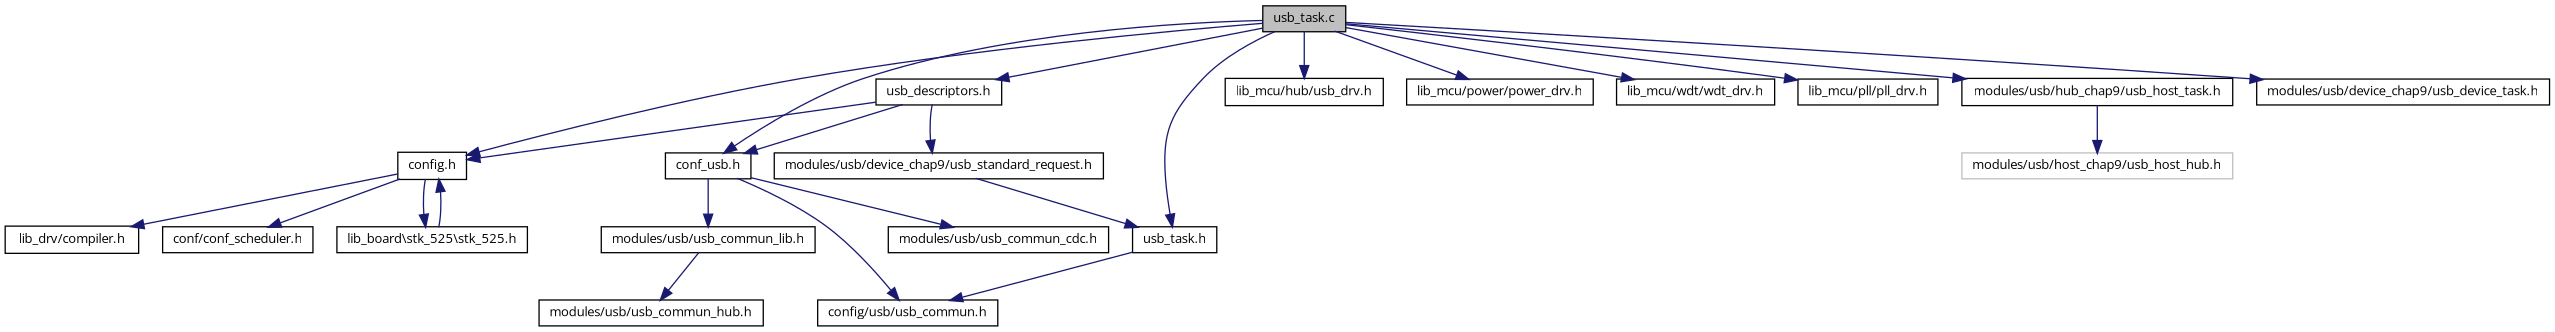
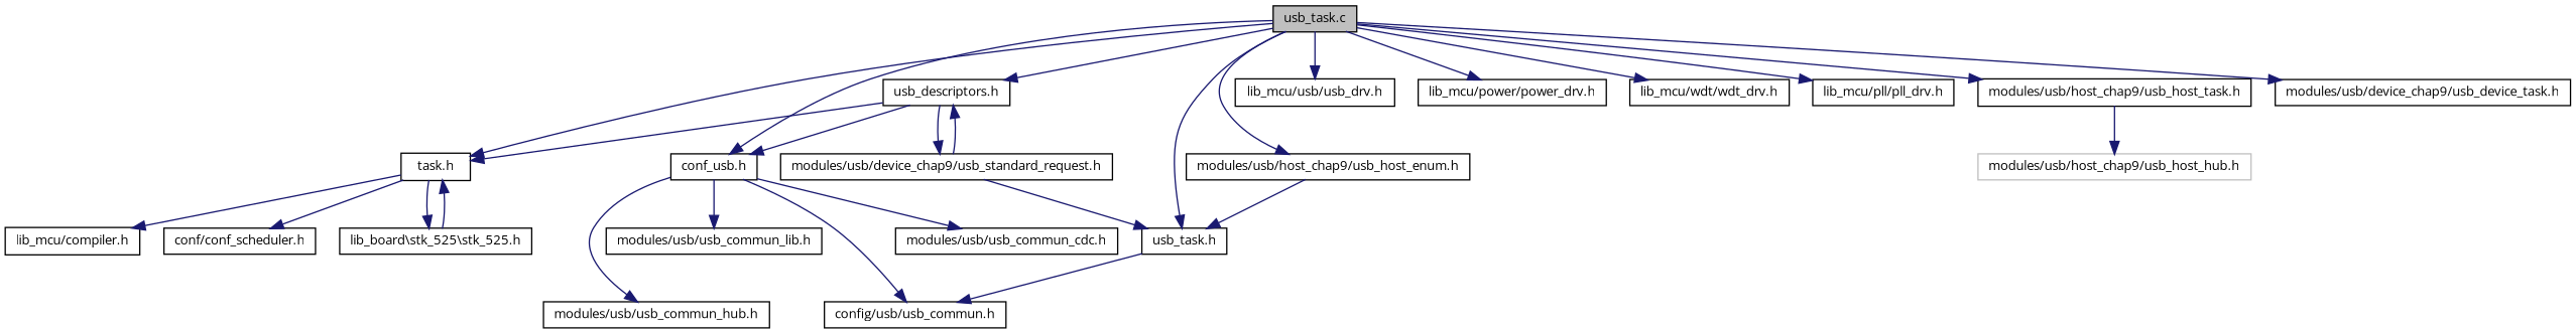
  digraph {
    fontname="Open Sans"
    node [color=black fillcolor=white fontname="Open Sans" fontsize=10 shape=record style=filled]
    edge [color=midnightblue fontname="Open Sans" fontsize=10 labelfontname="FreeSans.ttf" labelfontsize=10 style=solid]
    n1 [fillcolor=grey75 fontcolor=black height=0.2 label="usb_task.c" width=0.4]
-   n2 [height=0.2 label="config.h" width=0.4]
+   n2 [height=0.2 label="task.h" width=0.4]
    n3 [height=0.2 label="conf_usb.h" width=0.4]
    n4 [height=0.2 label="usb_task.h" width=0.4]
-   n5 [height=0.2 label="lib_mcu/hub/usb_drv.h" width=0.4]
+   n5 [height=0.2 label="lib_mcu/usb/usb_drv.h" width=0.4]
    n6 [height=0.2 label="usb_descriptors.h" width=0.4]
    n7 [height=0.2 label="lib_mcu/power/power_drv.h" width=0.4]
    n8 [height=0.2 label="lib_mcu/wdt/wdt_drv.h" width=0.4]
    n9 [height=0.2 label="lib_mcu/pll/pll_drv.h" width=0.4]
-   n10 [height=0.2 label="modules/usb/hub_chap9/usb_host_task.h" width=0.4]
+   n10 [height=0.2 label="modules/usb/host_chap9/usb_host_task.h" width=0.4]
+   n11 [height=0.2 label="modules/usb/host_chap9/usb_host_enum.h" width=0.4]
    n12 [height=0.2 label="modules/usb/device_chap9/usb_device_task.h" width=0.4]
-   n13 [height=0.2 label="lib_drv/compiler.h" width=0.4]
+   n13 [height=0.2 label="lib_mcu/compiler.h" width=0.4]
    n14 [height=0.2 label="conf/conf_scheduler.h" width=0.4]
    n15 [height=0.2 label="lib_board\\stk_525\\stk_525.h" width=0.4]
    n16 [height=0.2 label="config/usb/usb_commun.h" width=0.4]
    n17 [height=0.2 label="modules/usb/usb_commun_hub.h" width=0.4]
    n18 [height=0.2 label="modules/usb/usb_commun_lib.h" width=0.4]
    n19 [height=0.2 label="modules/usb/usb_commun_cdc.h" width=0.4]
    n20 [height=0.2 label="modules/usb/device_chap9/usb_standard_request.h" width=0.4]
    n21 [color=grey75 height=0.2 label="modules/usb/host_chap9/usb_host_hub.h" width=0.4]
    n1 -> n2
    n1 -> n3
    n1 -> n4
    n1 -> n5
    n1 -> n6
    n1 -> n7
    n1 -> n8
    n1 -> n9
    n1 -> n10
+   n1 -> n11
    n1 -> n12
    n2 -> n13
    n2 -> n14
    n2 -> n15
    n3 -> n16
-   n18 -> n17
+   n3 -> n17
    n3 -> n18
    n3 -> n19
    n4 -> n16
    n6 -> n2
    n6 -> n3
    n6 -> n20
    n10 -> n21
+   n11 -> n4
    n15 -> n2
    n20 -> n4
+   n20 -> n6
  }
